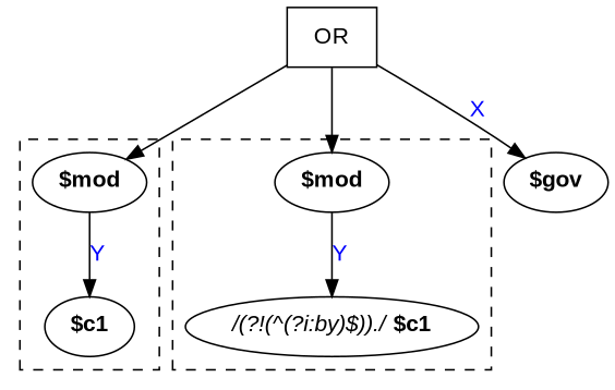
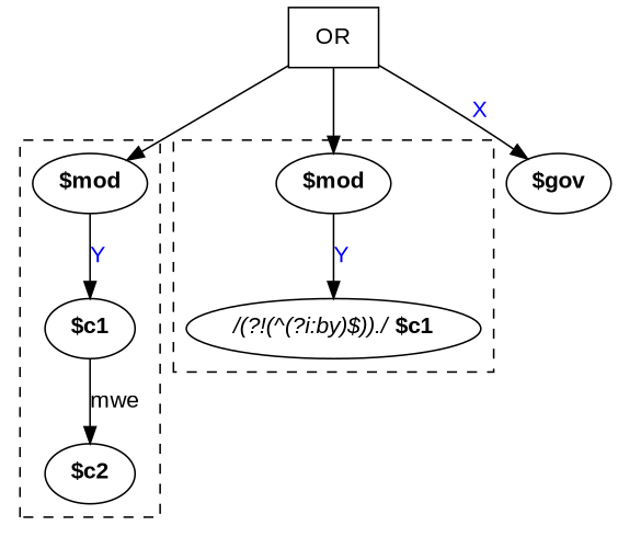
  digraph {
    fontname="Liberation Sans"
    node [fontname="Liberation Sans"]
    edge [fontname="Liberation Sans"]
    n1 [label=<<b>$mod</b>>]
    n2 [label=<<b>$c1</b>>]
+   n3 [label=<<b>$c2</b>>]
    n4 [label=<<b>$mod</b>>]
    n5 [label=<<i>/(?!(^(?i:by)$))./</i> <b>$c1</b>>]
    n6 [label=<<b>$gov</b>>]
    n7 [label=OR shape=record]
    subgraph cluster_1 {
      style=dashed
      n1
      n2
+     n3
    }
    subgraph cluster_2 {
      style=dashed
      n4
      n5
    }
    n1 -> n2 [label=<<font color='blue'>Y</font>>]
+   n2 -> n3 [label=mwe]
    n4 -> n5 [label=<<font color='blue'>Y</font>>]
    n7 -> n1
    n7 -> n4
    n7 -> n6 [label=<<font color='blue'>X</font>>]
  }
